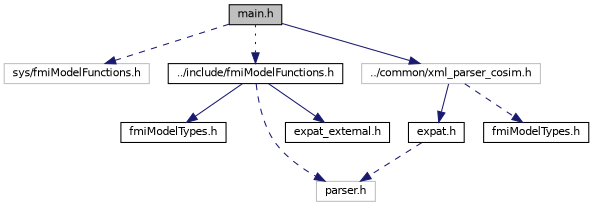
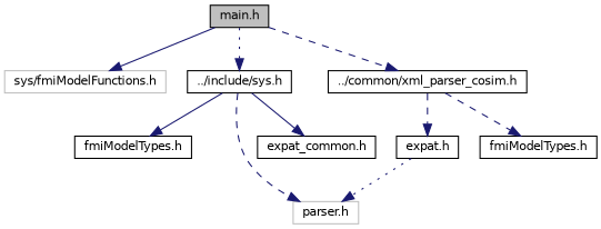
  digraph {
    node [color=black fillcolor=white fontname=Helvetica fontsize=10 shape=record style=filled]
    edge [color=midnightblue fontname=Helvetica fontsize=10 labelfontname=Helvetica labelfontsize=10 style=solid]
    n1 [fillcolor=grey75 fontcolor=black height=0.2 label="main.h" width=0.4]
    n2 [color=grey75 height=0.2 label="sys/fmiModelFunctions.h" width=0.4]
-   n3 [height=0.2 label="../include/fmiModelFunctions.h" width=0.4]
-   n4 [color=grey75 height=0.2 label="../common/xml_parser_cosim.h" width=0.4]
+   n3 [height=0.2 label="../include/sys.h" width=0.4]
+   n4 [height=0.2 label="../common/xml_parser_cosim.h" width=0.4]
    n5 [height=0.2 label="fmiModelTypes.h" width=0.4]
    n6 [color=grey75 height=0.2 label="parser.h" width=0.4]
-   n7 [height=0.2 label="expat_external.h" width=0.4]
+   n7 [height=0.2 label="expat_common.h" width=0.4]
    n8 [height=0.2 label="expat.h" width=0.4]
    n9 [height=0.2 label="fmiModelTypes.h" width=0.4]
-   n1 -> n2 [style=dashed]
+   n1 -> n2
    n1 -> n3 [style=dotted]
-   n1 -> n4
+   n1 -> n4 [style=dashed]
    n3 -> n5
    n3 -> n6 [style=dashed]
    n3 -> n7
-   n4 -> n8
+   n4 -> n8 [style=dashed]
    n4 -> n9 [style=dashed]
-   n8 -> n6 [style=dashed]
+   n8 -> n6 [style=dotted]
  }
